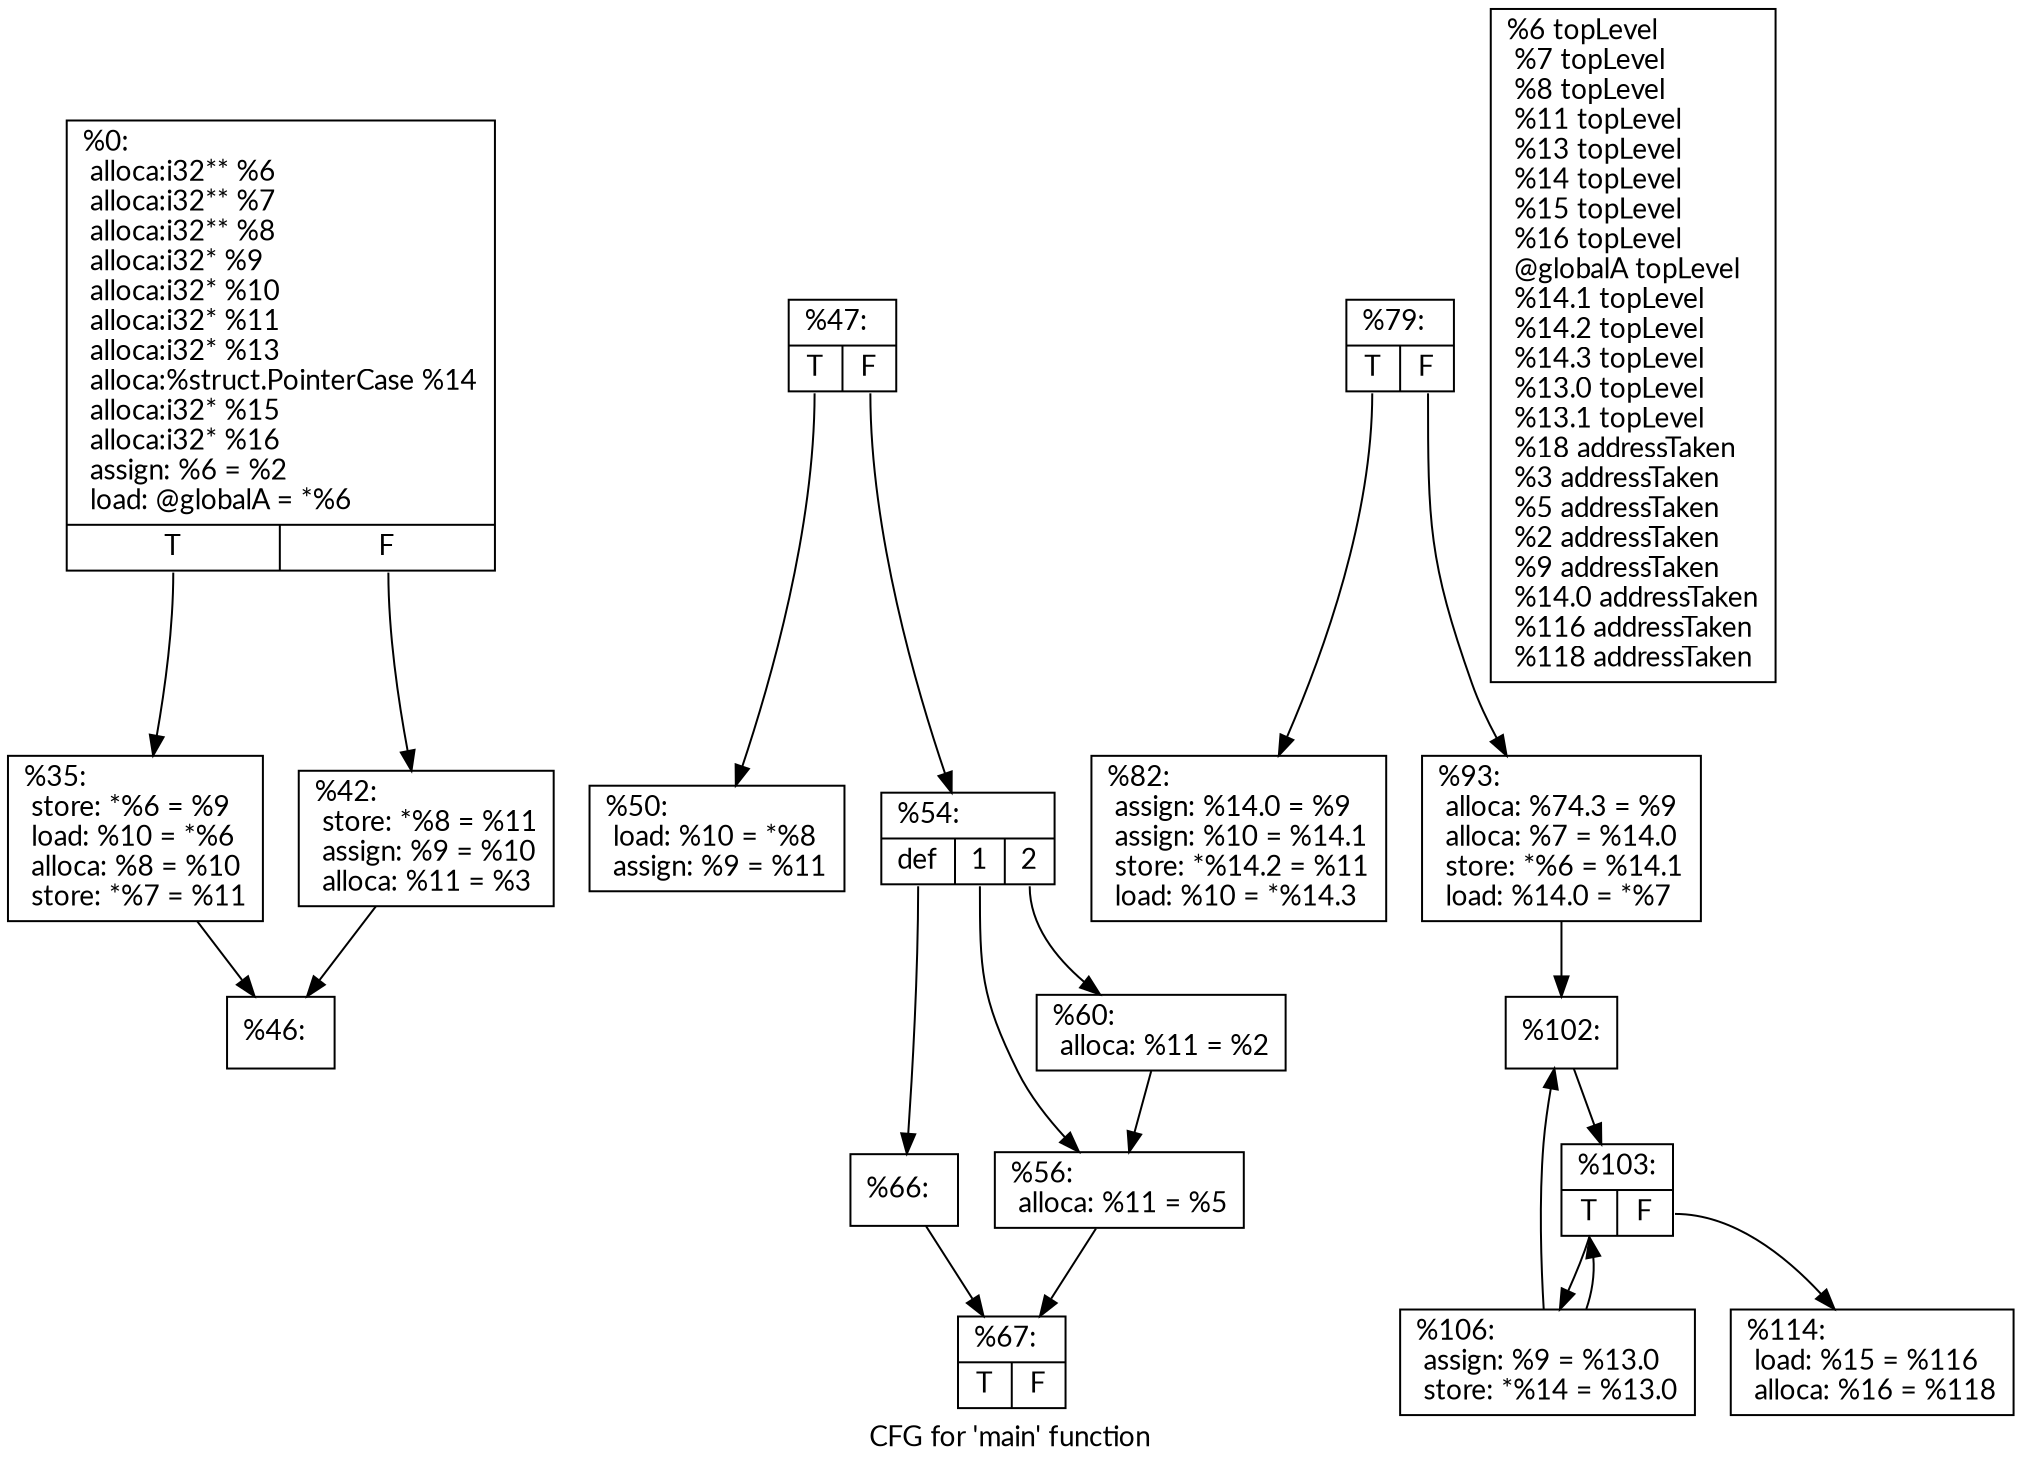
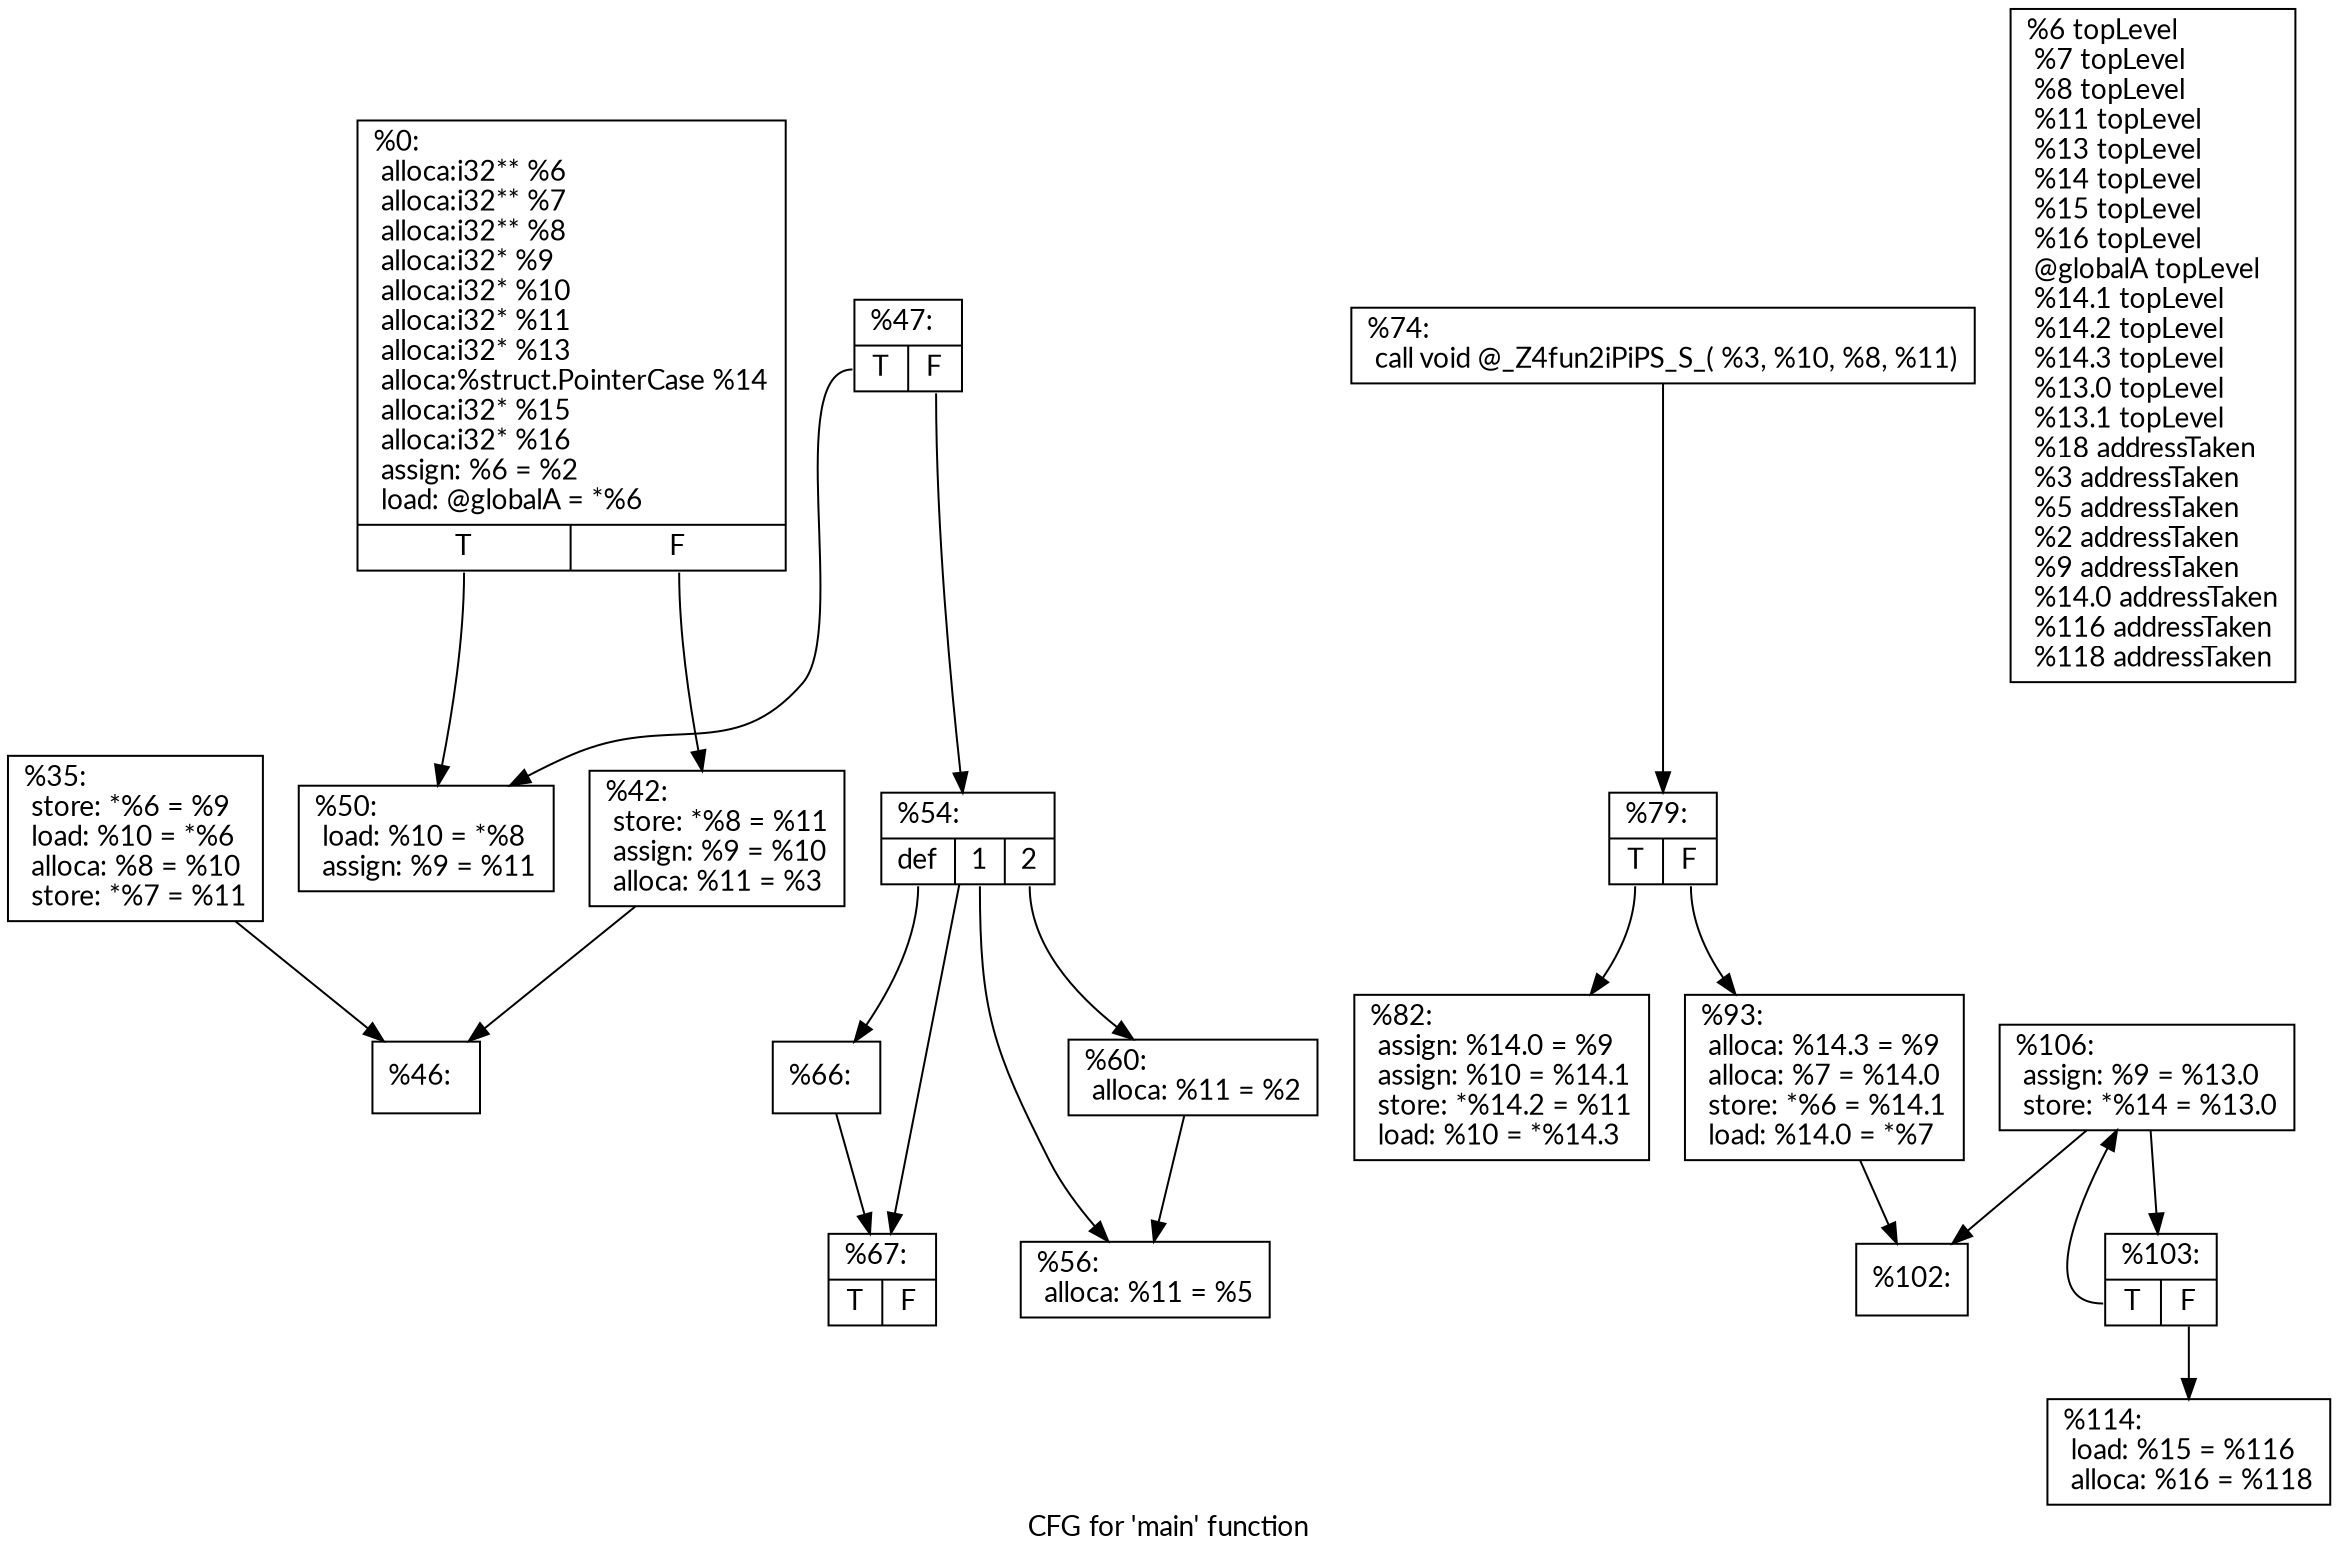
  digraph {
    fontname=Lato
    label="CFG for 'main' function"
    node [fontname=Lato shape=record]
    edge [fontname=Lato]
    n1 [label="{%0:\l alloca:i32** %6\l alloca:i32** %7\l alloca:i32** %8\l alloca:i32* %9\l alloca:i32* %10\l alloca:i32* %11\l alloca:i32* %13\l alloca:%struct.PointerCase %14\l alloca:i32* %15\l alloca:i32* %16\l assign: %6 = %2\l load: @globalA = *%6\l |{<s0>T|<s1>F}}"]
    n2 [label="{%35:\l store: *%6 = %9\l load: %10 = *%6\l alloca: %8 = %10\l store: *%7 = %11\l }"]
    n3 [label="{%42:\l store: *%8 = %11\l assign: %9 = %10\l alloca: %11 = %3\l }"]
    n4 [label="{%46:\l }"]
    n5 [label="{%47:\l |{<s0>T|<s1>F}}"]
    n6 [label="{%50:\l load: %10 = *%8\l assign: %9 = %11\l }"]
    n7 [label="{%54:\l |{<s0>def|<s1>1|<s2>2}}"]
    n8 [label="{%66:\l }"]
    n9 [label="{%56:\l alloca: %11 = %5\l }"]
    n10 [label="{%60:\l alloca: %11 = %2\l }"]
    n11 [label="{%67:\l |{<s0>T|<s1>F}}"]
+   n12 [label="{%74:\l call void @_Z4fun2iPiPS_S_( %3, %10, %8, %11)\l }"]
    n13 [label="{%79:\l |{<s0>T|<s1>F}}"]
    n14 [label="{%82:\l assign: %14.0 = %9\l assign: %10 = %14.1\l store: *%14.2 = %11\l load: %10 = *%14.3\l }"]
-   n15 [label="{%93:\l alloca: %74.3 = %9\l alloca: %7 = %14.0\l store: *%6 = %14.1\l load: %14.0 = *%7\l }"]
+   n15 [label="{%93:\l alloca: %14.3 = %9\l alloca: %7 = %14.0\l store: *%6 = %14.1\l load: %14.0 = *%7\l }"]
    n16 [label="{%102:\l }"]
    n17 [label="{%103:\l |{<s0>T|<s1>F}}"]
    n18 [label="{%106:\l assign: %9 = %13.0\l store: *%14 = %13.0\l }"]
    n19 [label="{%114:\l load: %15 = %116\l alloca: %16 = %118\l }"]
    n20 [label="{%6 topLevel\l %7 topLevel\l %8 topLevel\l %11 topLevel\l %13 topLevel\l %14 topLevel\l %15 topLevel\l %16 topLevel\l @globalA topLevel\l %14.1 topLevel\l %14.2 topLevel\l %14.3 topLevel\l %13.0 topLevel\l %13.1 topLevel\l %18 addressTaken\l %3 addressTaken\l %5 addressTaken\l %2 addressTaken\l %9 addressTaken\l %14.0 addressTaken\l %116 addressTaken\l %118 addressTaken\l }"]
-   n1 -> n2 [tailport=s0]
+   n1 -> n6 [tailport=s0]
    n1 -> n3 [tailport=s1]
    n2 -> n4
    n3 -> n4
    n5 -> n6 [tailport=s0]
    n5 -> n7 [tailport=s1]
    n7 -> n8 [tailport=s0]
    n7 -> n9 [tailport=s1]
    n7 -> n10 [tailport=s2]
    n8 -> n11
-   n9 -> n11
+   n7 -> n11
    n10 -> n9
+   n12 -> n13
    n13 -> n14 [tailport=s0]
    n13 -> n15 [tailport=s1]
    n15 -> n16
-   n16 -> n17
    n17 -> n18 [tailport=s0]
    n17 -> n19 [tailport=s1]
    n18 -> n16
    n18 -> n17
  }
